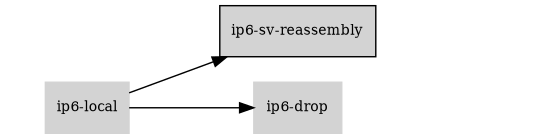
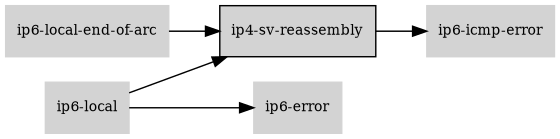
  digraph {
    rankdir=LR
    node [color=lightgray fillcolor=lightgray fontcolor=black fontsize=10 shape=box style=filled]
    edge [fontsize=8]
-   "ip6-sv-reassembly" [color=black]
+   "ip6-sv-reassembly" [color=black label="ip4-sv-reassembly"]
+   "ip6-icmp-error"
    "ip6-local"
-   "ip6-drop"
+   "ip6-drop" [label="ip6-error"]
+   "ip6-local-end-of-arc"
+   "ip6-sv-reassembly" -> "ip6-icmp-error"
    "ip6-local" -> "ip6-sv-reassembly"
    "ip6-local" -> "ip6-drop"
+   "ip6-local-end-of-arc" -> "ip6-sv-reassembly"
  }
